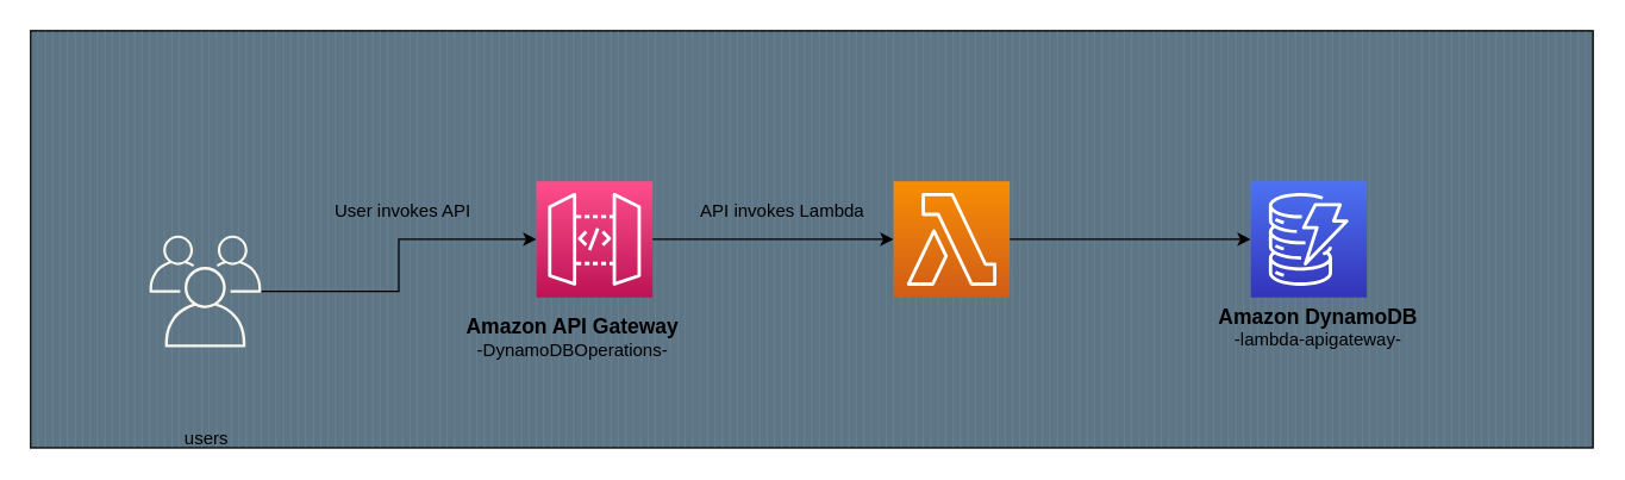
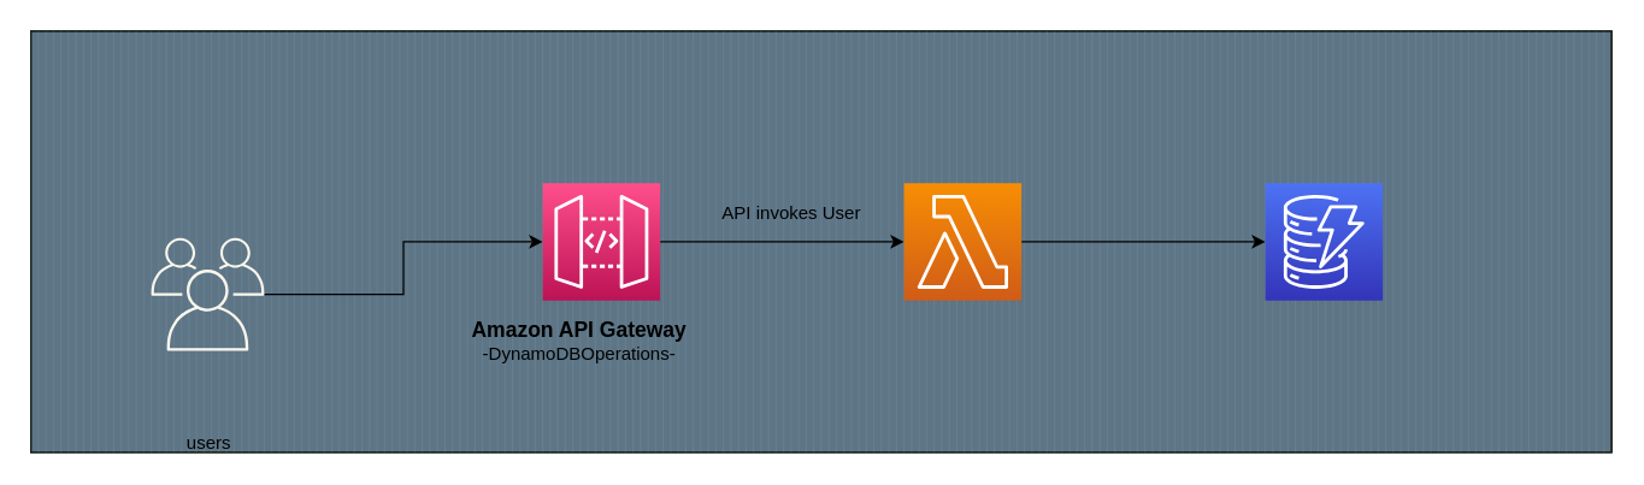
  <mxCell id="0" />
  <mxCell id="1" parent="0" />
  <mxCell id="2" value="" style="verticalLabelPosition=bottom;verticalAlign=top;html=1;shadow=0;dashed=0;strokeWidth=1;shape=mxgraph.ios.iBgStriped;strokeColor=#18211b;fillColor=#5D7585;strokeColor2=#657E8F;fontSize=12;" vertex="1" parent="1"><mxGeometry x="20" y="20" width="1050" height="280" as="geometry" /></mxCell>
  <mxCell id="3" style="edgeStyle=orthogonalEdgeStyle;rounded=0;orthogonalLoop=1;jettySize=auto;html=1;exitX=1;exitY=0.5;exitDx=0;exitDy=0;exitPerimeter=0;fontSize=12;" edge="1" parent="1" source="4" target="7"><mxGeometry relative="1" as="geometry" /></mxCell>
  <mxCell id="4" value="" style="sketch=0;points=[[0,0,0],[0.25,0,0],[0.5,0,0],[0.75,0,0],[1,0,0],[0,1,0],[0.25,1,0],[0.5,1,0],[0.75,1,0],[1,1,0],[0,0.25,0],[0,0.5,0],[0,0.75,0],[1,0.25,0],[1,0.5,0],[1,0.75,0]];outlineConnect=0;fontColor=#232F3E;gradientColor=#FF4F8B;gradientDirection=north;fillColor=#BC1356;strokeColor=#ffffff;dashed=0;verticalLabelPosition=bottom;verticalAlign=top;align=center;html=1;fontSize=12;fontStyle=0;aspect=fixed;shape=mxgraph.aws4.resourceIcon;resIcon=mxgraph.aws4.api_gateway;" vertex="1" parent="1"><mxGeometry x="360" y="121" width="78" height="78" as="geometry" /></mxCell>
  <mxCell id="5" value="&lt;font style=&quot;&quot;&gt;&lt;b style=&quot;font-size: 14px;&quot;&gt;Amazon API Gateway&lt;/b&gt;&lt;br&gt;&lt;font style=&quot;font-size: 12px;&quot;&gt;-DynamoDBOperations-&lt;/font&gt;&lt;/font&gt;" style="text;html=1;align=center;verticalAlign=middle;resizable=0;points=[];autosize=1;strokeColor=none;fillColor=none;" vertex="1" parent="1"><mxGeometry x="299" y="206" width="170" height="40" as="geometry" /></mxCell>
  <mxCell id="6" style="edgeStyle=orthogonalEdgeStyle;rounded=0;orthogonalLoop=1;jettySize=auto;html=1;fontSize=12;" edge="1" parent="1" source="7" target="8"><mxGeometry relative="1" as="geometry" /></mxCell>
  <mxCell id="7" value="" style="sketch=0;points=[[0,0,0],[0.25,0,0],[0.5,0,0],[0.75,0,0],[1,0,0],[0,1,0],[0.25,1,0],[0.5,1,0],[0.75,1,0],[1,1,0],[0,0.25,0],[0,0.5,0],[0,0.75,0],[1,0.25,0],[1,0.5,0],[1,0.75,0]];outlineConnect=0;fontColor=#232F3E;gradientColor=#F78E04;gradientDirection=north;fillColor=#D05C17;strokeColor=#ffffff;dashed=0;verticalLabelPosition=bottom;verticalAlign=top;align=center;html=1;fontSize=12;fontStyle=0;aspect=fixed;shape=mxgraph.aws4.resourceIcon;resIcon=mxgraph.aws4.lambda;" vertex="1" parent="1"><mxGeometry x="600" y="121" width="78" height="78" as="geometry" /></mxCell>
  <mxCell id="8" value="" style="sketch=0;points=[[0,0,0],[0.25,0,0],[0.5,0,0],[0.75,0,0],[1,0,0],[0,1,0],[0.25,1,0],[0.5,1,0],[0.75,1,0],[1,1,0],[0,0.25,0],[0,0.5,0],[0,0.75,0],[1,0.25,0],[1,0.5,0],[1,0.75,0]];outlineConnect=0;fontColor=#232F3E;gradientColor=#4D72F3;gradientDirection=north;fillColor=#3334B9;strokeColor=#ffffff;dashed=0;verticalLabelPosition=bottom;verticalAlign=top;align=center;html=1;fontSize=12;fontStyle=0;aspect=fixed;shape=mxgraph.aws4.resourceIcon;resIcon=mxgraph.aws4.dynamodb;" vertex="1" parent="1"><mxGeometry x="840" y="121" width="78" height="78" as="geometry" /></mxCell>
- <mxCell id="9" value="&lt;font style=&quot;&quot;&gt;&lt;span style=&quot;font-size: 14px;&quot;&gt;&lt;b&gt;Amazon DynamoDB&lt;/b&gt;&lt;/span&gt;&lt;br&gt;&lt;font style=&quot;font-size: 12px;&quot;&gt;-lambda-apigateway-&lt;/font&gt;&lt;/font&gt;" style="text;html=1;align=center;verticalAlign=middle;resizable=0;points=[];autosize=1;strokeColor=none;fillColor=none;" vertex="1" parent="1"><mxGeometry x="805" y="199" width="160" height="40" as="geometry" /></mxCell>
  <mxCell id="10" style="edgeStyle=orthogonalEdgeStyle;rounded=0;orthogonalLoop=1;jettySize=auto;html=1;entryX=0;entryY=0.5;entryDx=0;entryDy=0;entryPerimeter=0;fontSize=12;" edge="1" parent="1" source="11" target="4"><mxGeometry relative="1" as="geometry" /></mxCell>
  <mxCell id="11" value="users" style="sketch=0;outlineConnect=0;strokeColor=#36393d;fillColor=#f9f7ed;dashed=0;verticalLabelPosition=bottom;verticalAlign=top;align=center;html=1;fontSize=12;fontStyle=0;aspect=fixed;shape=mxgraph.aws4.illustration_users;pointerEvents=1" vertex="1" parent="1"><mxGeometry x="100" y="110" width="75" height="170" as="geometry" /></mxCell>
- <mxCell id="12" value="User invokes API" style="text;html=1;align=center;verticalAlign=middle;resizable=0;points=[];autosize=1;strokeColor=none;fillColor=none;fontSize=12;" vertex="1" parent="1"><mxGeometry x="215" y="126" width="110" height="30" as="geometry" /></mxCell>
- <mxCell id="13" value="API invokes Lambda" style="text;html=1;align=center;verticalAlign=middle;resizable=0;points=[];autosize=1;strokeColor=none;fillColor=none;fontSize=12;" vertex="1" parent="1"><mxGeometry x="460" y="126" width="130" height="30" as="geometry" /></mxCell>
+ <mxCell id="13" value="API invokes User" style="text;html=1;align=center;verticalAlign=middle;resizable=0;points=[];autosize=1;strokeColor=none;fillColor=none;fontSize=12;" vertex="1" parent="1"><mxGeometry x="460" y="126" width="130" height="30" as="geometry" /></mxCell>
